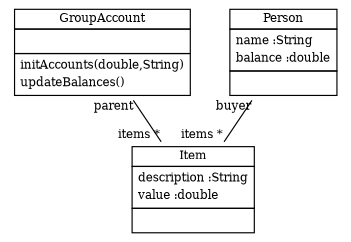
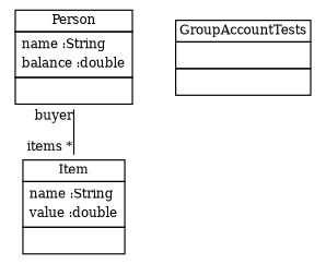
  digraph {
    node [fontsize=10 shape=none]
    edge [arrowhead=none fontsize=10 headlabel="items *"]
-   n1 [label=<<table border='0' cellborder='1' cellspacing='0'> <tr> <td HREF="../examples/org/sdmlib/examples/groupAccount/GroupAccount.java">GroupAccount</td> </tr> <tr><td><table border='0' cellborder='0' cellspacing='0'> <tr><td> </td></tr> </table></td></tr> <tr><td><table border='0' cellborder='0' cellspacing='0'> <tr><td align='left'>initAccounts(double,String)</td></tr> <tr><td align='left'>updateBalances()</td></tr>  </table></td></tr> </table>>]
-   n2 [label=<<table border='0' cellborder='1' cellspacing='0'> <tr> <td HREF="../examples/org/sdmlib/examples/groupAccount/Item.java">Item</td> </tr> <tr><td><table border='0' cellborder='0' cellspacing='0'> <tr><td align='left'>description :String</td></tr> <tr><td align='left'>value :double</td></tr>  </table></td></tr> <tr><td><table border='0' cellborder='0' cellspacing='0'> <tr><td> </td></tr> </table></td></tr> </table>>]
+   n2 [label=<<table border='0' cellborder='1' cellspacing='0'> <tr> <td HREF="../examples/org/sdmlib/examples/groupAccount/Item.java">Item</td> </tr> <tr><td><table border='0' cellborder='0' cellspacing='0'> <tr><td align='left'>name :String</td></tr> <tr><td align='left'>value :double</td></tr>  </table></td></tr> <tr><td><table border='0' cellborder='0' cellspacing='0'> <tr><td> </td></tr> </table></td></tr> </table>>]
    n3 [label=<<table border='0' cellborder='1' cellspacing='0'> <tr> <td HREF="../examples/org/sdmlib/examples/groupAccount/Person.java">Person</td> </tr> <tr><td><table border='0' cellborder='0' cellspacing='0'> <tr><td align='left'>name :String</td></tr> <tr><td align='left'>balance :double</td></tr>  </table></td></tr> <tr><td><table border='0' cellborder='0' cellspacing='0'> <tr><td> </td></tr> </table></td></tr> </table>>]
-   n1 -> n2 [taillabel=parent]
+   n4 [label=<<table border='0' cellborder='1' cellspacing='0'> <tr> <td HREF="../examples/org/sdmlib/examples/groupAccount/GroupAccountTests.java">GroupAccountTests</td> </tr> <tr><td><table border='0' cellborder='0' cellspacing='0'> <tr><td> </td></tr> </table></td></tr> <tr><td><table border='0' cellborder='0' cellspacing='0'> <tr><td> </td></tr> </table></td></tr> </table>>]
    n3 -> n2 [taillabel=buyer]
  }
